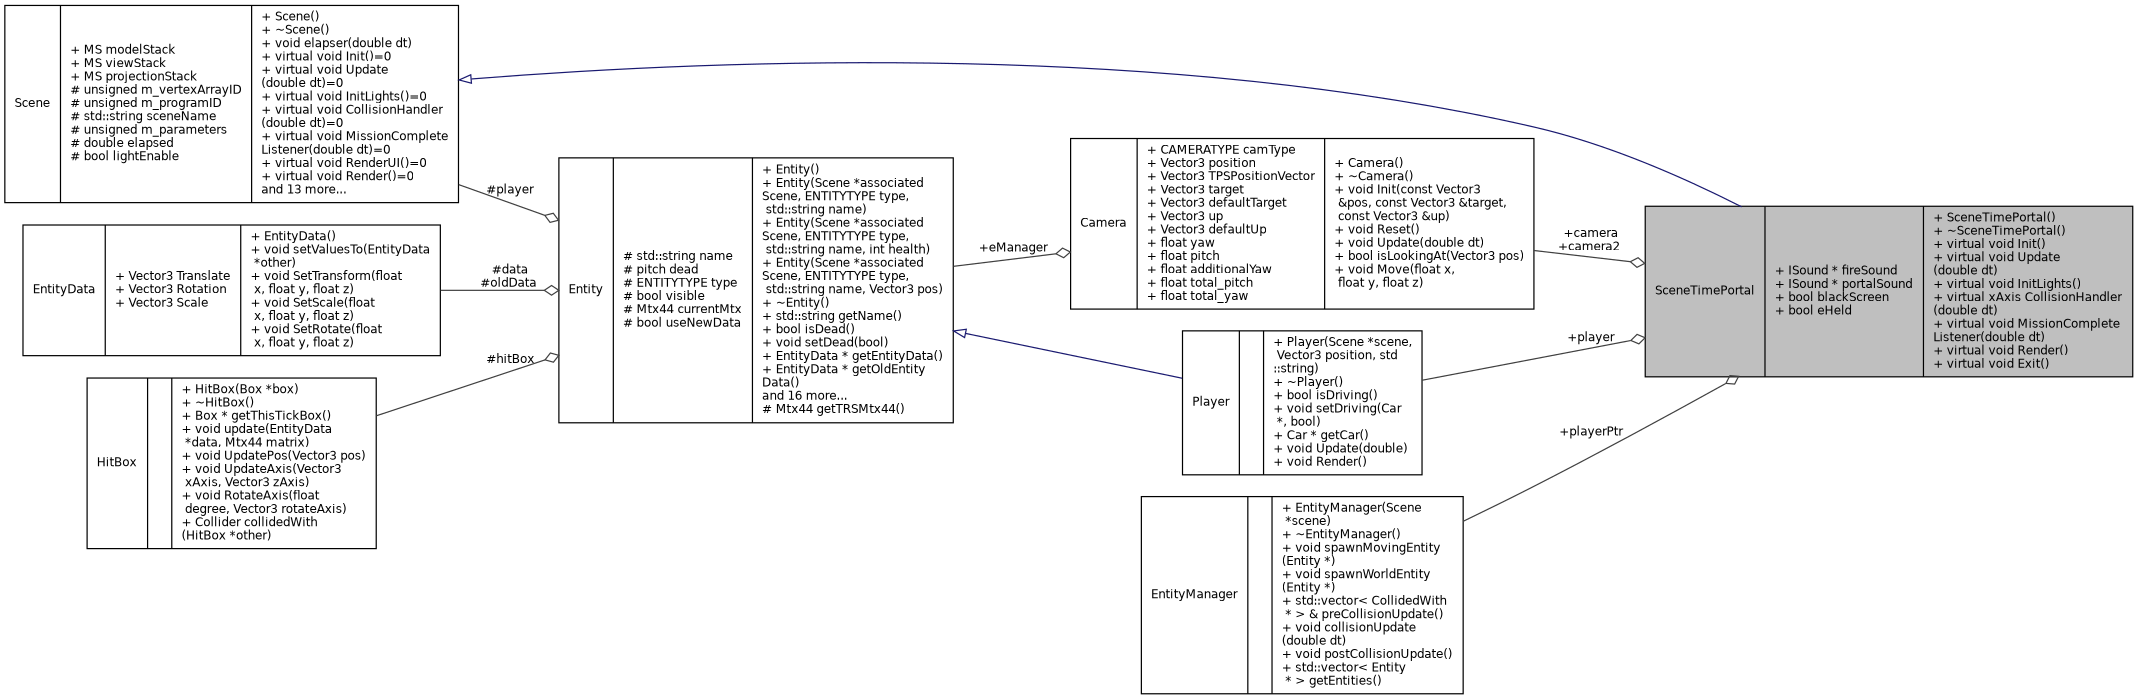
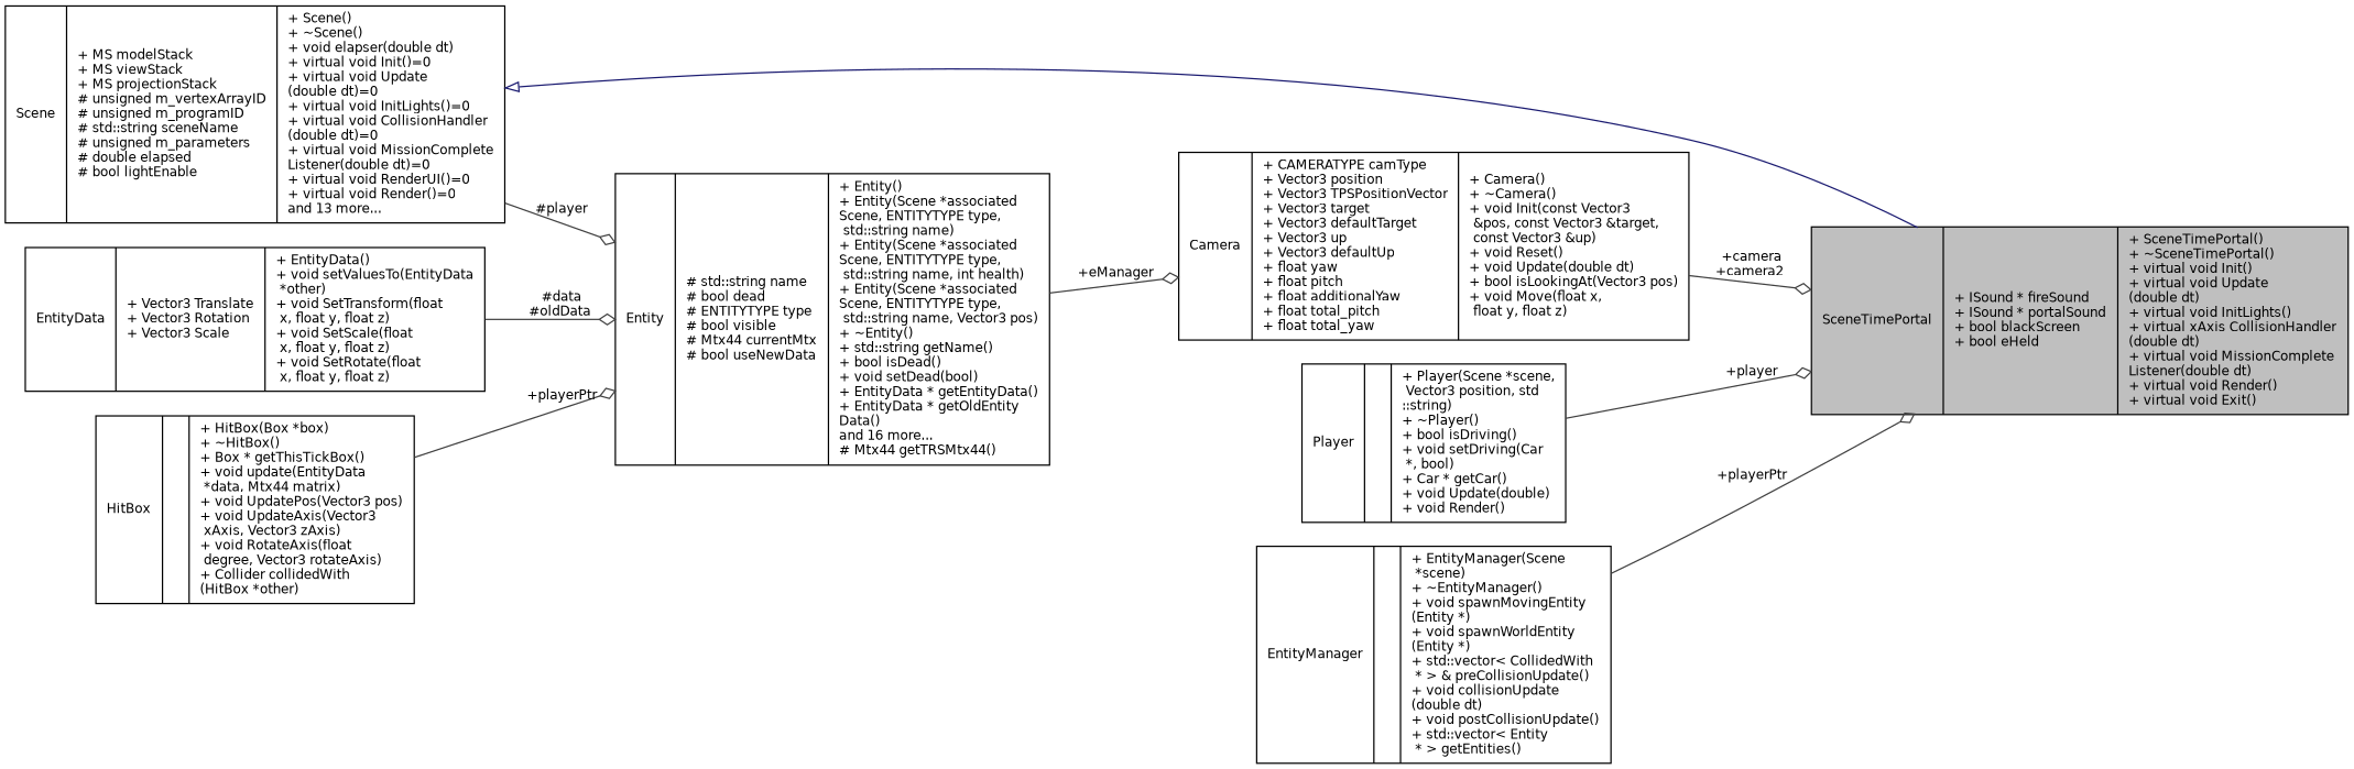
  digraph {
    rankdir=LR
    node [color=black fillcolor=white fontname=Helvetica fontsize=10 shape=record style=filled]
    edge [color=grey25 fontname=Helvetica fontsize=10 labelfontname=Helvetica labelfontsize=10 style=solid arrowhead=odiamond]
    n1 [fillcolor=grey75 fontcolor=black height=0.2 label="{SceneTimePortal\n|+ ISound * fireSound\l+ ISound * portalSound\l+ bool blackScreen\l+ bool eHeld\l|+  SceneTimePortal()\l+  ~SceneTimePortal()\l+ virtual void Init()\l+ virtual void Update\l(double dt)\l+ virtual void InitLights()\l+ virtual xAxis CollisionHandler\l(double dt)\l+ virtual void MissionComplete\lListener(double dt)\l+ virtual void Render()\l+ virtual void Exit()\l}" width=0.4]
    n2 [height=0.2 label="{Scene\n|+ MS modelStack\l+ MS viewStack\l+ MS projectionStack\l# unsigned m_vertexArrayID\l# unsigned m_programID\l# std::string sceneName\l# unsigned m_parameters\l# double elapsed\l# bool lightEnable\l|+  Scene()\l+  ~Scene()\l+ void elapser(double dt)\l+ virtual void Init()=0\l+ virtual void Update\l(double dt)=0\l+ virtual void InitLights()=0\l+ virtual void CollisionHandler\l(double dt)=0\l+ virtual void MissionComplete\lListener(double dt)=0\l+ virtual void RenderUI()=0\l+ virtual void Render()=0\land 13 more...\l}" width=0.4]
-   n3 [height=0.2 label="{Entity\n|# std::string name\l# pitch dead\l# ENTITYTYPE type\l# bool visible\l# Mtx44 currentMtx\l# bool useNewData\l|+  Entity()\l+  Entity(Scene *associated\lScene, ENTITYTYPE type,\l std::string name)\l+  Entity(Scene *associated\lScene, ENTITYTYPE type,\l std::string name, int health)\l+  Entity(Scene *associated\lScene, ENTITYTYPE type,\l std::string name, Vector3 pos)\l+  ~Entity()\l+ std::string getName()\l+ bool isDead()\l+ void setDead(bool)\l+ EntityData * getEntityData()\l+ EntityData * getOldEntity\lData()\land 16 more...\l# Mtx44 getTRSMtx44()\l}" width=0.4]
+   n3 [height=0.2 label="{Entity\n|# std::string name\l# bool dead\l# ENTITYTYPE type\l# bool visible\l# Mtx44 currentMtx\l# bool useNewData\l|+  Entity()\l+  Entity(Scene *associated\lScene, ENTITYTYPE type,\l std::string name)\l+  Entity(Scene *associated\lScene, ENTITYTYPE type,\l std::string name, int health)\l+  Entity(Scene *associated\lScene, ENTITYTYPE type,\l std::string name, Vector3 pos)\l+  ~Entity()\l+ std::string getName()\l+ bool isDead()\l+ void setDead(bool)\l+ EntityData * getEntityData()\l+ EntityData * getOldEntity\lData()\land 16 more...\l# Mtx44 getTRSMtx44()\l}" width=0.4]
    n4 [height=0.2 label="{Camera\n|+ CAMERATYPE camType\l+ Vector3 position\l+ Vector3 TPSPositionVector\l+ Vector3 target\l+ Vector3 defaultTarget\l+ Vector3 up\l+ Vector3 defaultUp\l+ float yaw\l+ float pitch\l+ float additionalYaw\l+ float total_pitch\l+ float total_yaw\l|+  Camera()\l+  ~Camera()\l+ void Init(const Vector3\l &pos, const Vector3 &target,\l const Vector3 &up)\l+ void Reset()\l+ void Update(double dt)\l+ bool isLookingAt(Vector3 pos)\l+ void Move(float x,\l float y, float z)\l}" width=0.4]
    n5 [height=0.2 label="{Player\n||+  Player(Scene *scene,\l Vector3 position, std\l::string)\l+  ~Player()\l+ bool isDriving()\l+ void setDriving(Car\l *, bool)\l+ Car * getCar()\l+ void Update(double)\l+ void Render()\l}" width=0.4]
    n6 [height=0.2 label="{EntityManager\n||+  EntityManager(Scene\l *scene)\l+  ~EntityManager()\l+ void spawnMovingEntity\l(Entity *)\l+ void spawnWorldEntity\l(Entity *)\l+ std::vector\< CollidedWith\l * \> & preCollisionUpdate()\l+ void collisionUpdate\l(double dt)\l+ void postCollisionUpdate()\l+ std::vector\< Entity\l * \> getEntities()\l}" width=0.4]
    n7 [height=0.2 label="{EntityData\n|+ Vector3 Translate\l+ Vector3 Rotation\l+ Vector3 Scale\l|+  EntityData()\l+ void setValuesTo(EntityData\l *other)\l+ void SetTransform(float\l x, float y, float z)\l+ void SetScale(float\l x, float y, float z)\l+ void SetRotate(float\l x, float y, float z)\l}" width=0.4]
    n8 [height=0.2 label="{HitBox\n||+  HitBox(Box *box)\l+  ~HitBox()\l+ Box * getThisTickBox()\l+ void update(EntityData\l *data, Mtx44 matrix)\l+ void UpdatePos(Vector3 pos)\l+ void UpdateAxis(Vector3\l xAxis, Vector3 zAxis)\l+ void RotateAxis(float\l degree, Vector3 rotateAxis)\l+ Collider collidedWith\l(HitBox *other)\l}" width=0.4]
    n2 -> n1 [arrowtail=onormal color=midnightblue dir=back arrowhead=""]
    n2 -> n3 [label=" #player"]
    n3 -> n4 [label=" +eManager"]
-   n3 -> n5 [arrowtail=onormal color=midnightblue dir=back arrowhead=""]
    n4 -> n1 [label=" +camera\n+camera2"]
    n5 -> n1 [label=" +player"]
    n6 -> n1 [label=" +playerPtr"]
    n7 -> n3 [label=" #data\n#oldData"]
-   n8 -> n3 [label=" #hitBox"]
+   n8 -> n3 [label=" +playerPtr"]
  }
